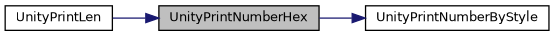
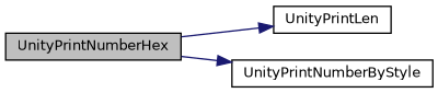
  digraph {
    rankdir=RL
    node [color=black fillcolor=white fontname=Helvetica fontsize=10 shape=record style=filled]
    edge [color=midnightblue dir=back fontname=Helvetica fontsize=10 labelfontname=Helvetica labelfontsize=10 style=solid]
    n1 [fillcolor=grey75 fontcolor=black height=0.2 label=UnityPrintNumberHex width=0.4]
    n2 [height=0.2 label=UnityPrintLen width=0.4]
    n3 [height=0.2 label=UnityPrintNumberByStyle width=0.4]
-   n1 -> n2
+   n2 -> n1
    n3 -> n1
  }
